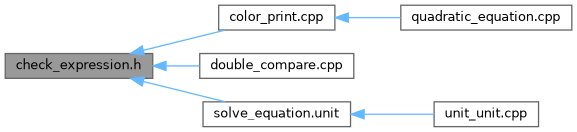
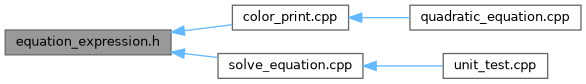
  digraph {
    rankdir=LR
    node [color=grey40 fillcolor=white fontname=Helvetica fontsize=10 shape=box style=filled]
    edge [color=steelblue1 dir=back fontname=Helvetica fontsize=10 labelfontname=Helvetica labelfontsize=10 style=solid]
-   n1 [color=gray40 fillcolor=grey60 fontcolor=black height=0.2 label="check_expression.h" width=0.4]
+   n1 [color=gray40 fillcolor=grey60 fontcolor=black height=0.2 label="equation_expression.h" width=0.4]
    n2 [height=0.2 label="color_print.cpp" width=0.4]
-   n3 [height=0.2 label="double_compare.cpp" width=0.4]
-   n4 [height=0.2 label="solve_equation.unit" width=0.4]
+   n4 [height=0.2 label="solve_equation.cpp" width=0.4]
    n5 [height=0.2 label="quadratic_equation.cpp" width=0.4]
-   n6 [height=0.2 label="unit_unit.cpp" width=0.4]
+   n6 [height=0.2 label="unit_test.cpp" width=0.4]
    n1 -> n2
-   n1 -> n3
    n1 -> n4
    n2 -> n5
    n4 -> n6
  }
